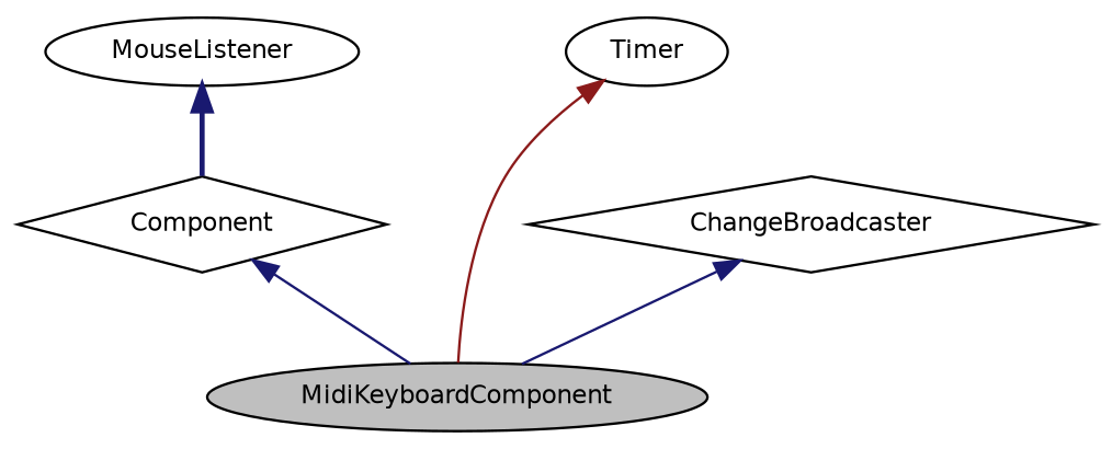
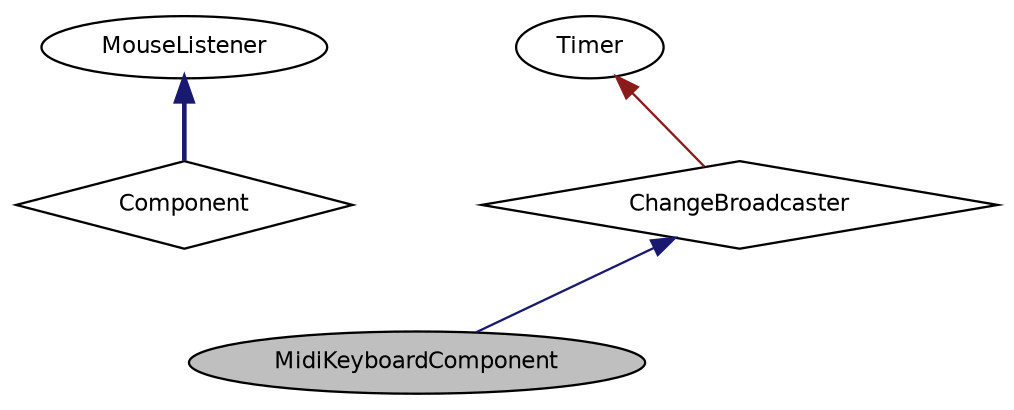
  digraph {
    node [color=black fontname=Helvetica fontsize=10 shape=ellipse]
    edge [color=midnightblue dir=back fontname=Helvetica fontsize=10 labelfontname=Helvetica labelfontsize=10 style=solid]
    n1 [fillcolor=grey75 fontcolor=black height=0.2 label=MidiKeyboardComponent style=filled width=0.4]
    n2 [height=0.2 label=Component shape=diamond width=0.4]
    n3 [height=0.2 label=MouseListener width=0.4]
    n4 [height=0.2 label=ChangeBroadcaster shape=diamond width=0.4]
    n5 [height=0.2 label=Timer width=0.4]
-   n2 -> n1
    n3 -> n2 [style=bold]
    n4 -> n1
-   n5 -> n1 [color=firebrick4]
+   n5 -> n4 [color=firebrick4]
  }
